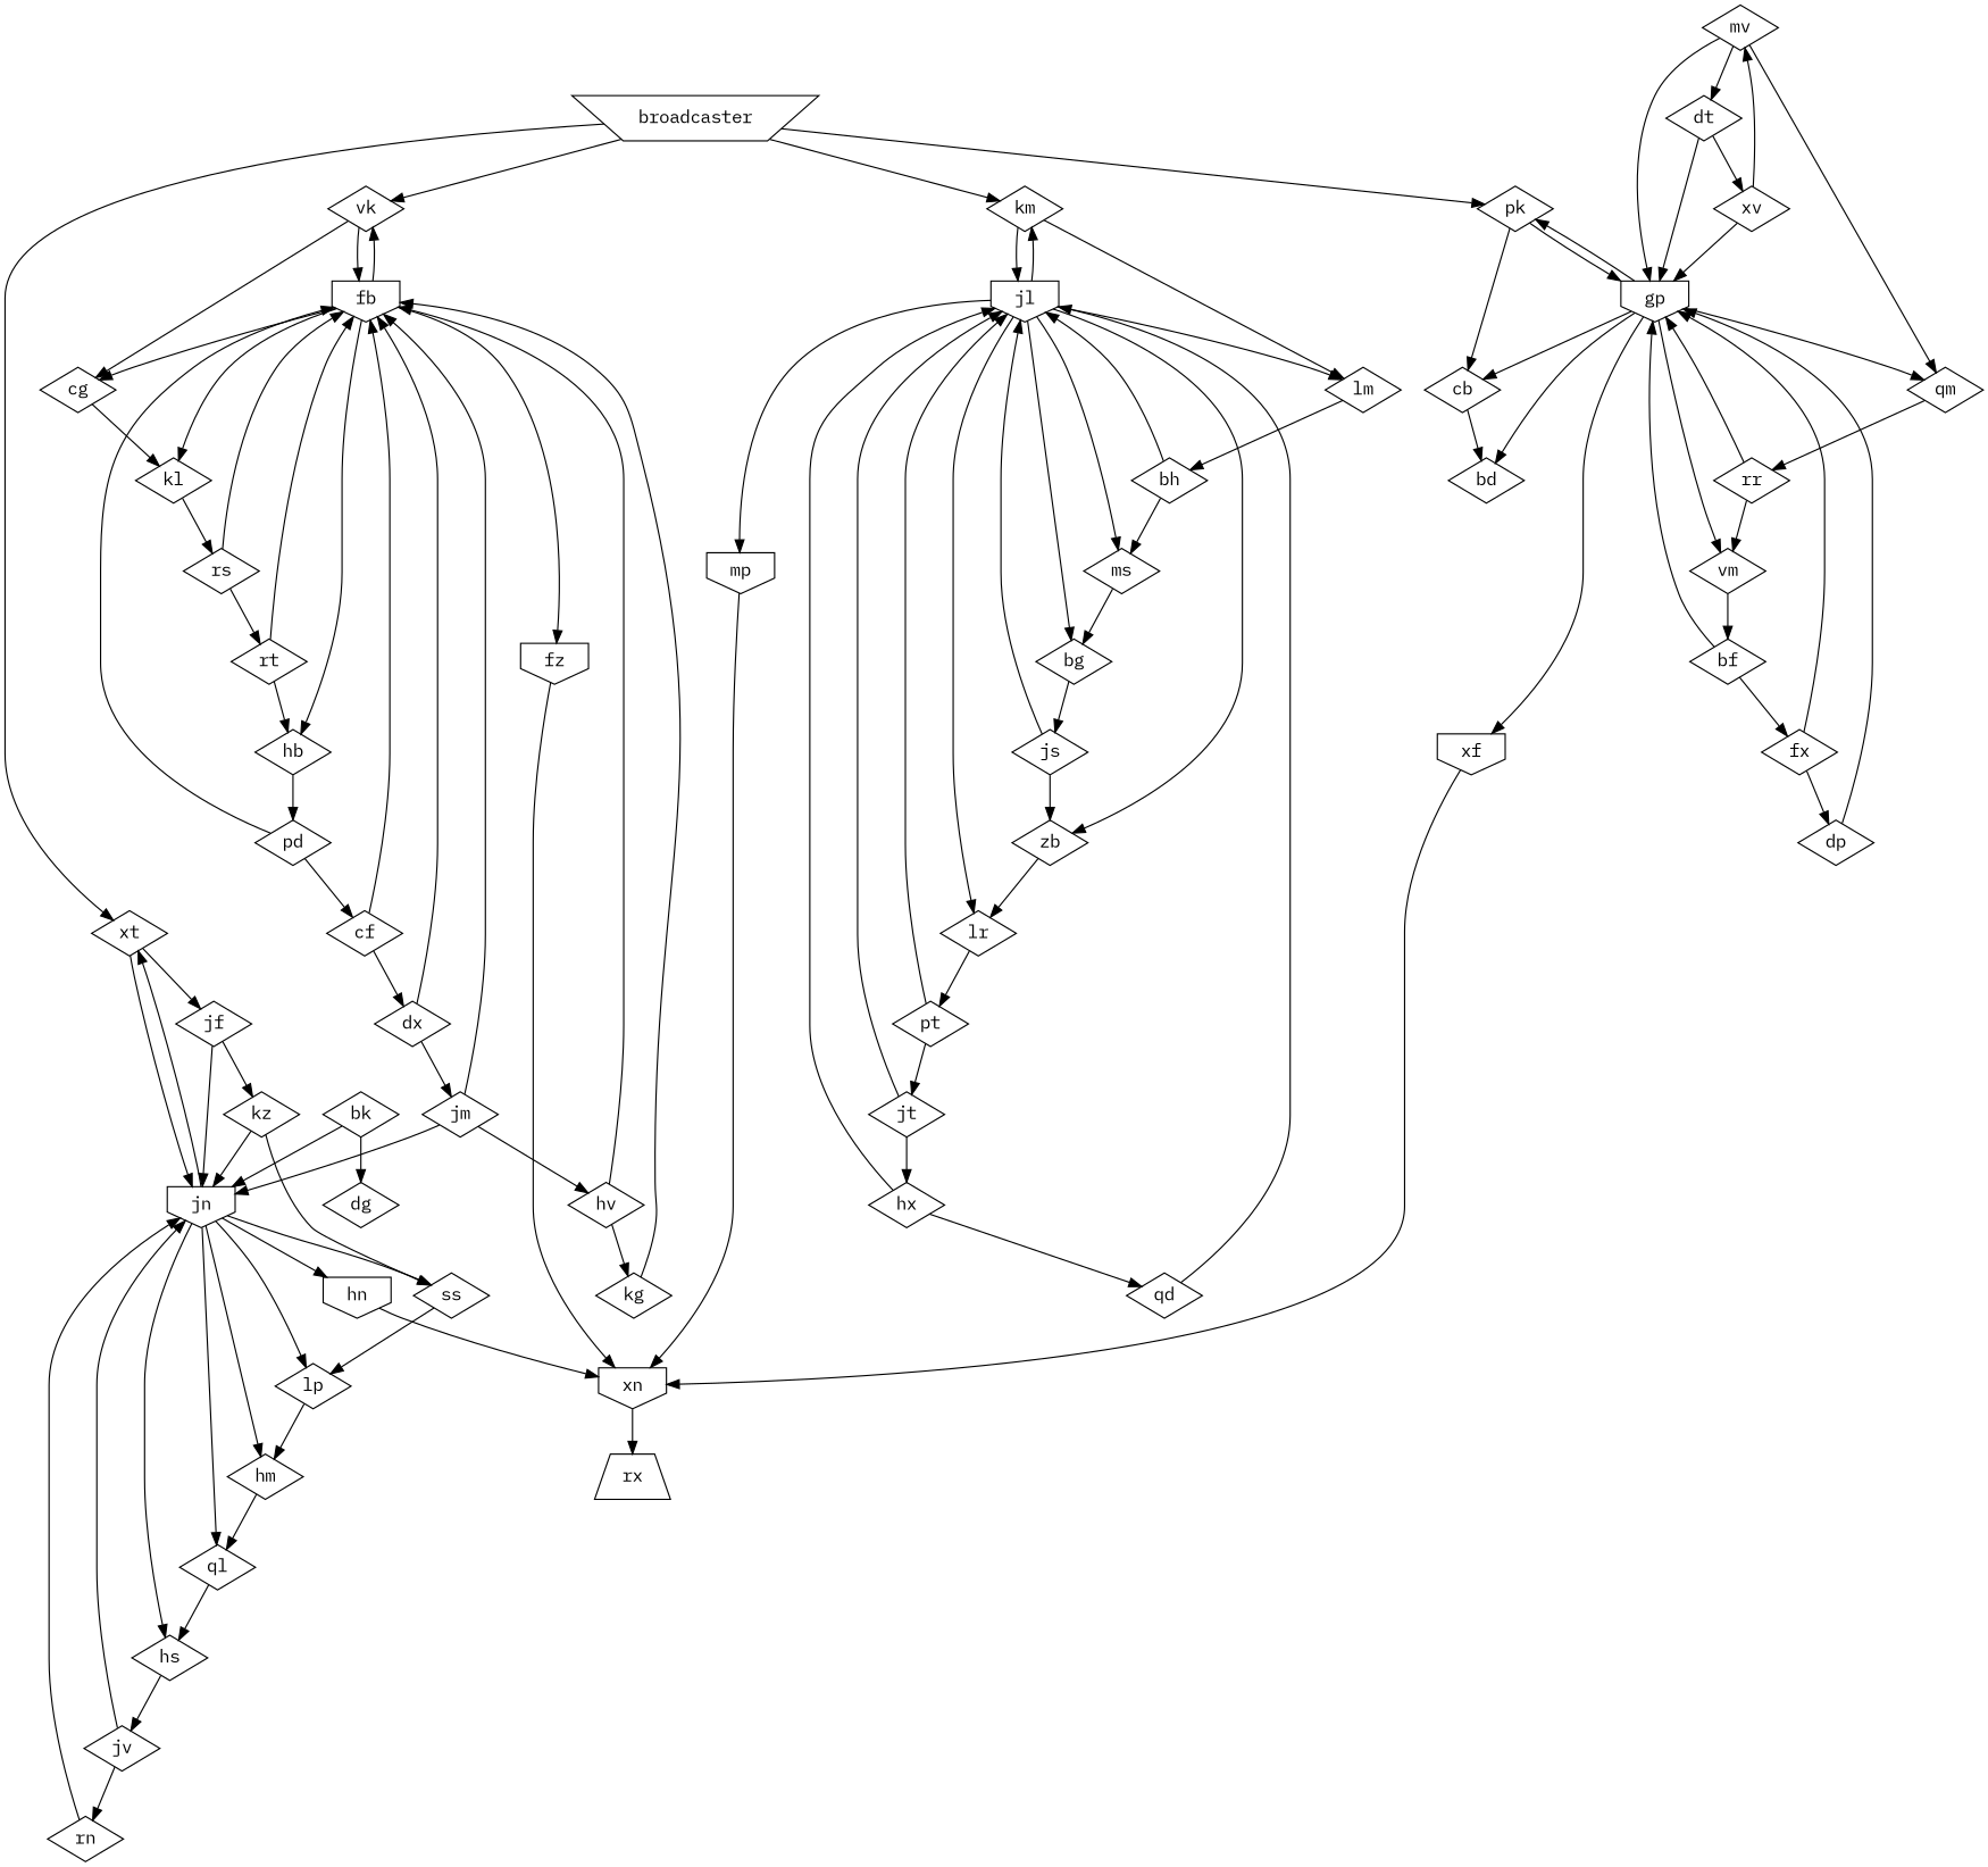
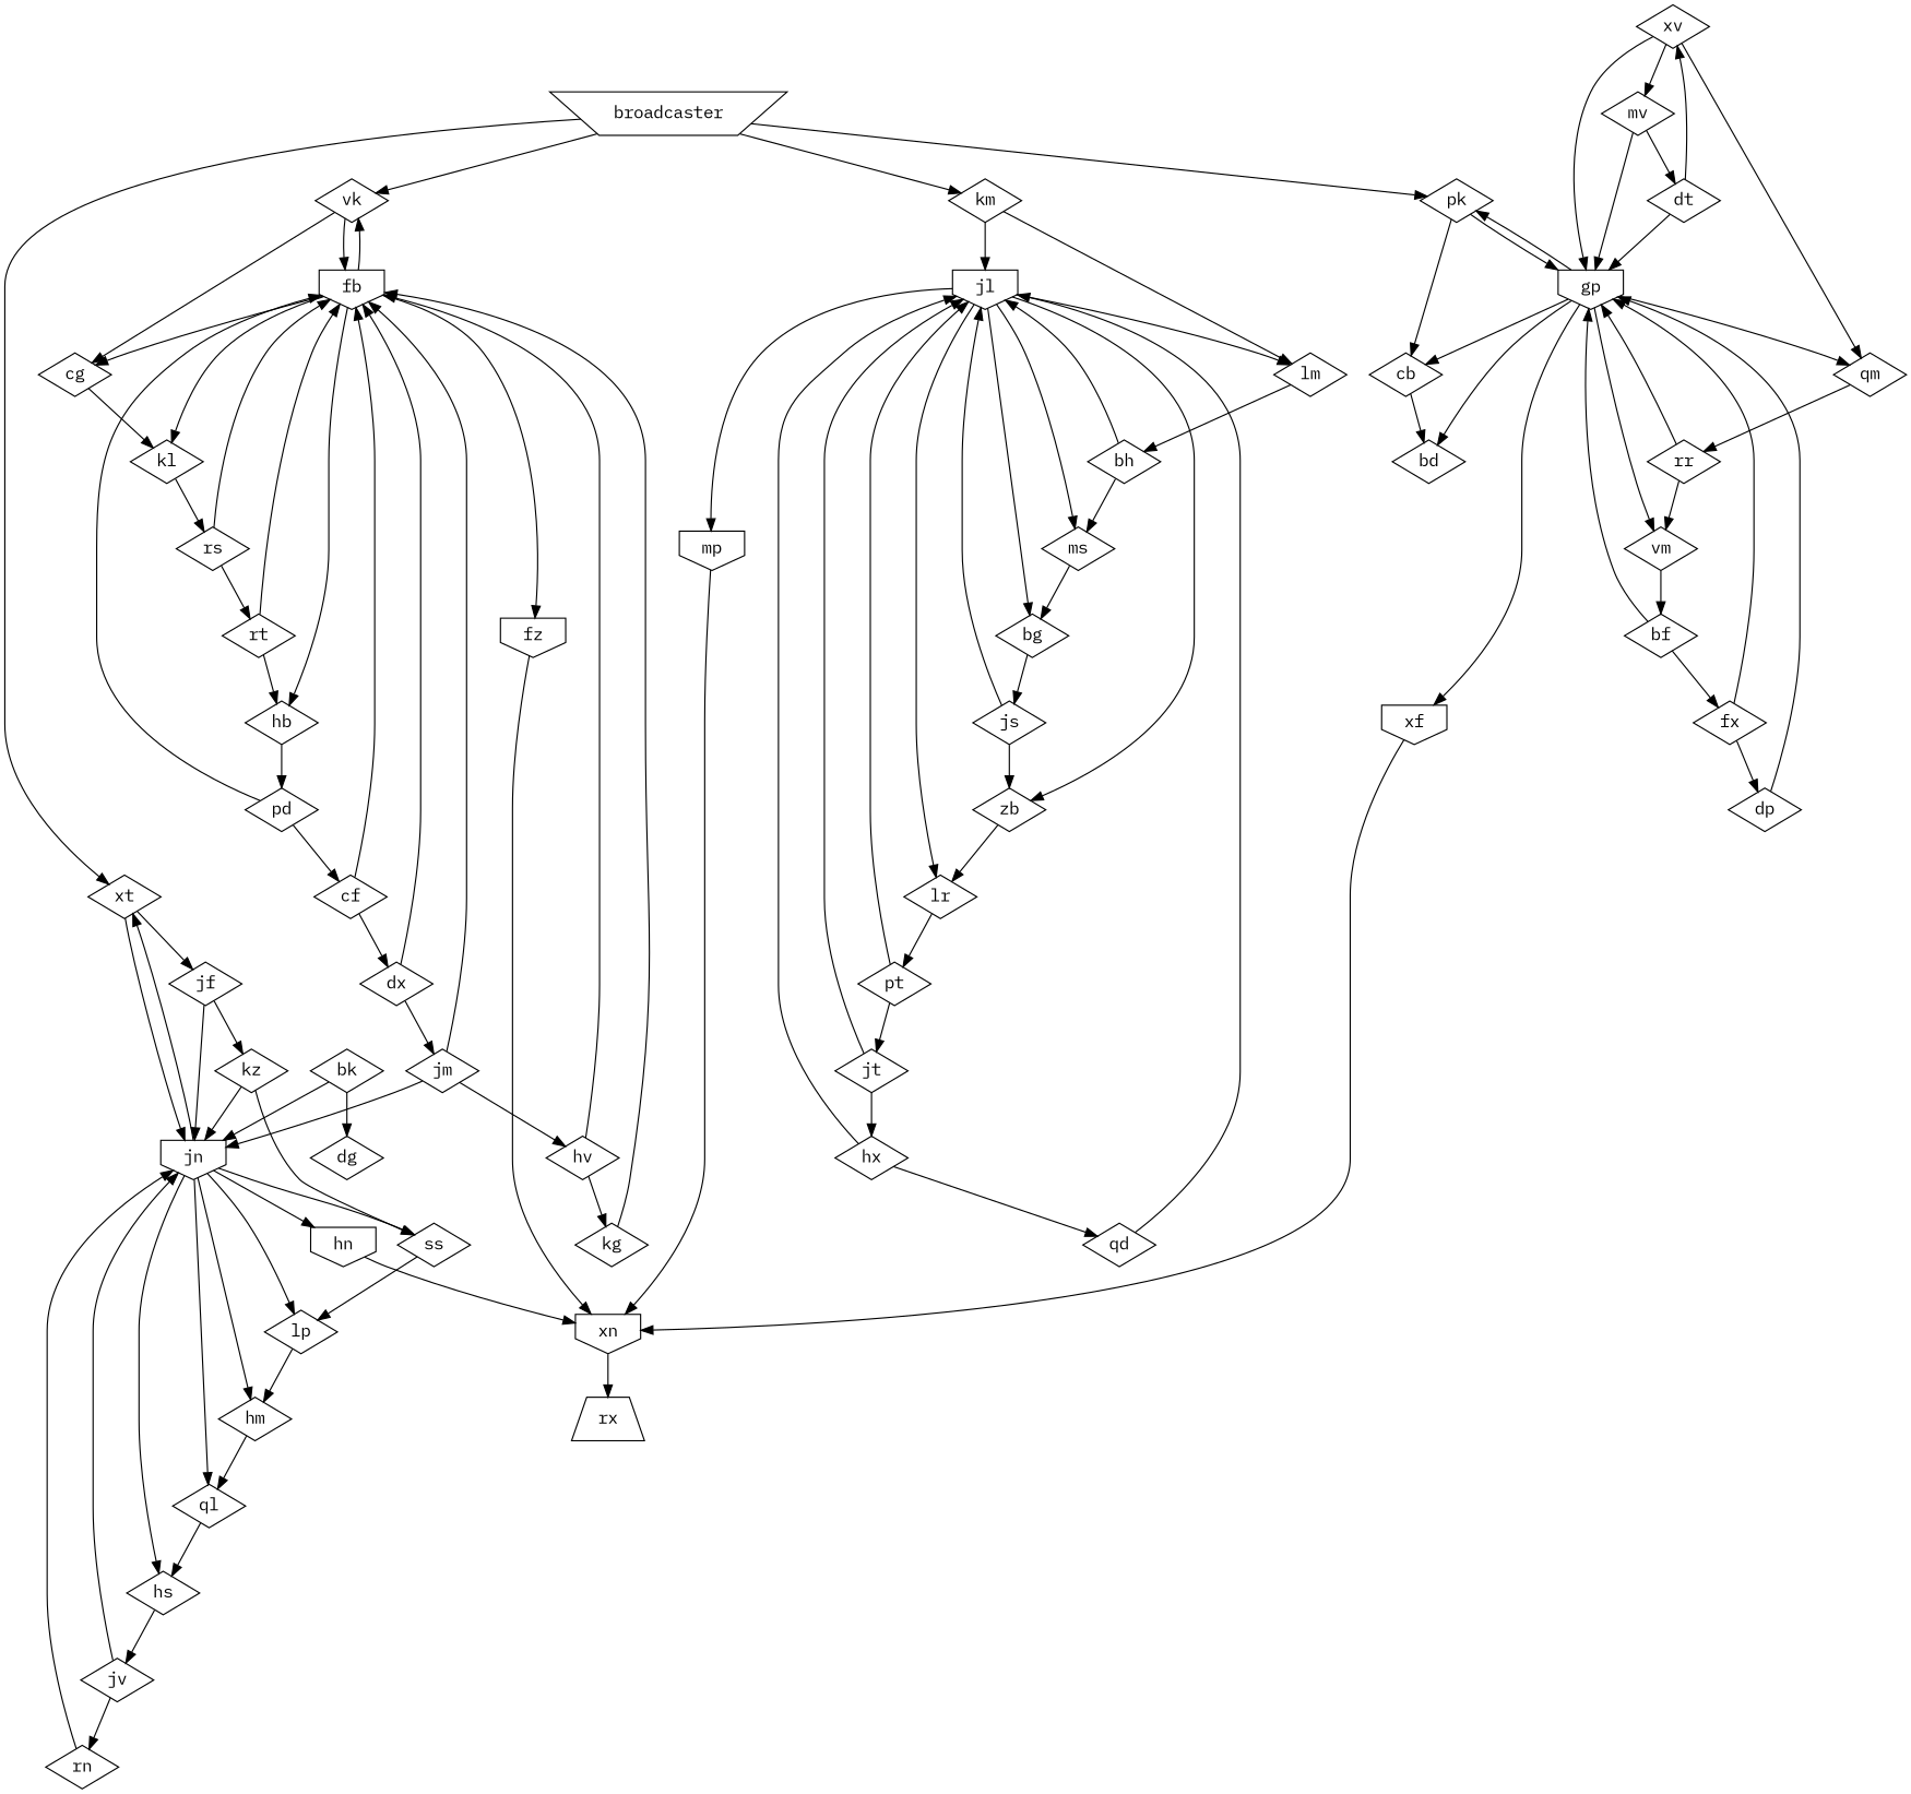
  digraph {
    fontname="IBM Plex Mono"
    node [fontname="IBM Plex Mono" shape=diamond]
    edge [fontname="IBM Plex Mono"]
    broadcaster [shape=invtrapezium]
    km
    xt
    vk
    pk
    jl [shape=invhouse]
    lm
    jn [shape=invhouse]
    jf
    fb [shape=invhouse]
    cg
    gp [shape=invhouse]
    cb
    jv
    rn
    hm
    ql
    hs
    lp
    ss
    hn [shape=invhouse]
    rr
    vm
    bf
    bd
    qm
    xf [shape=invhouse]
    cf
    dx
    jm
    kl
    hb
    fz [shape=invhouse]
    rs
    hv
    kg
    dt
    xv
    mv
    js
    zb
    lr
    ms
    bg
    mp [shape=invhouse]
    bk
    dg
    bh
    pt
    jt
    hx
    kz
    rt
    pd
    fx
    qd
    dp
    xn [shape=invhouse]
    rx [shape=trapezium]
    broadcaster -> km
    broadcaster -> xt
    broadcaster -> vk
    broadcaster -> pk
    km -> jl
    km -> lm
    xt -> jn
    xt -> jf
    vk -> fb
    vk -> cg
    pk -> gp
    pk -> cb
-   jl -> km
    jl -> lm
    jl -> zb
    jl -> lr
    jl -> ms
    jl -> bg
    jl -> mp
    lm -> bh
    jn -> xt
    jn -> hm
    jn -> ql
    jn -> hs
    jn -> lp
    jn -> ss
    jn -> hn
    jf -> jn
    jf -> kz
    fb -> vk
    fb -> cg
    fb -> kl
    fb -> hb
    fb -> fz
    cg -> kl
    gp -> pk
    gp -> cb
    gp -> vm
    gp -> bd
    gp -> qm
    gp -> xf
    cb -> bd
    jv -> jn
    jv -> rn
    rn -> jn
    hm -> ql
    ql -> hs
    hs -> jv
    lp -> hm
    ss -> lp
    hn -> xn
    rr -> gp
    rr -> vm
    vm -> bf
    bf -> gp
    bf -> fx
    qm -> rr
    xf -> xn
    cf -> fb
    cf -> dx
    dx -> fb
    dx -> jm
    jm -> jn
    jm -> fb
    jm -> hv
    kl -> rs
    hb -> pd
    fz -> xn
    rs -> fb
    rs -> rt
    hv -> fb
    hv -> kg
    kg -> fb
    dt -> gp
    dt -> xv
    xv -> gp
    xv -> mv
    mv -> gp
-   mv -> qm
+   xv -> qm
    mv -> dt
    js -> jl
    js -> zb
    zb -> lr
    lr -> pt
    ms -> bg
    bg -> js
    mp -> xn
    bk -> jn
    bk -> dg
    bh -> jl
    bh -> ms
    pt -> jl
    pt -> jt
    jt -> jl
    jt -> hx
    hx -> jl
    hx -> qd
    kz -> jn
    kz -> ss
    rt -> fb
    rt -> hb
    pd -> fb
    pd -> cf
    fx -> gp
    fx -> dp
    qd -> jl
    dp -> gp
    xn -> rx
  }
